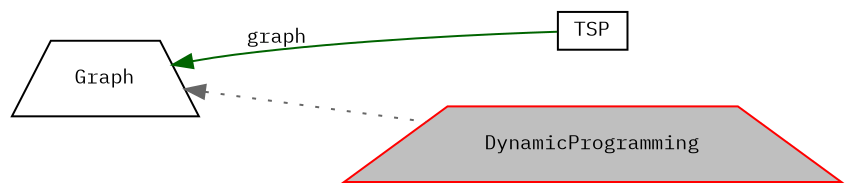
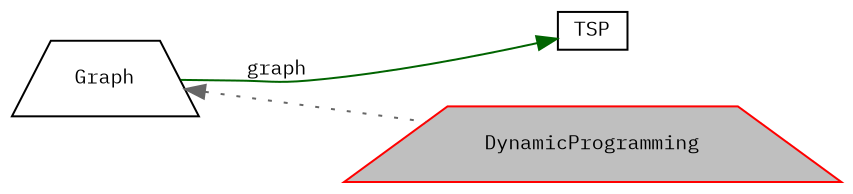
  digraph {
    fontname="IBM Plex Mono"
    rankdir=LR
    node [color=black fillcolor=white fontname="IBM Plex Mono" fontsize=10 shape=trapezium style=filled]
    edge [dir=back fontname="IBM Plex Mono" fontsize=10 labelfontname=Helvetica labelfontsize=10]
    n1 [color=red fillcolor=grey75 fontcolor=black height=0.2 label=DynamicProgramming width=0.4]
    n2 [height=0.2 label=TSP shape=box width=0.4]
    n3 [height=0.2 label="Graph" width=0.4]
    n3 -> n1 [color=gray40 style=dotted]
-   n3 -> n2 [color=darkgreen label=" graph" style=solid]
+   n2 -> n3 [color=darkgreen label=" graph" style=solid]
  }
